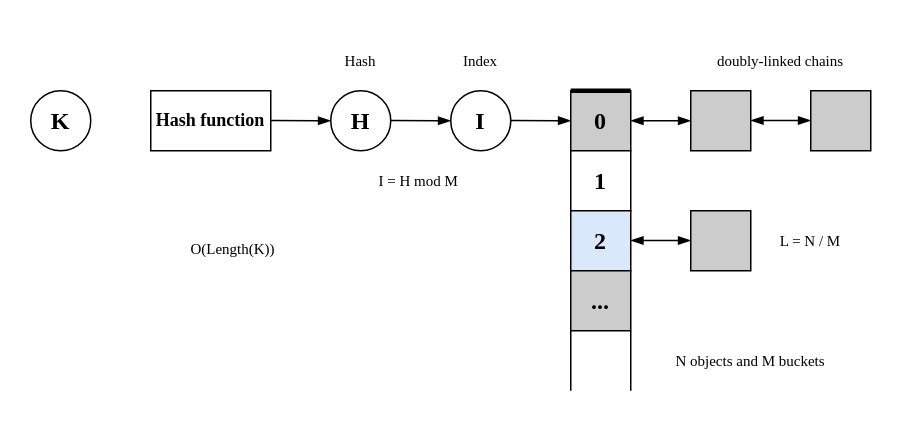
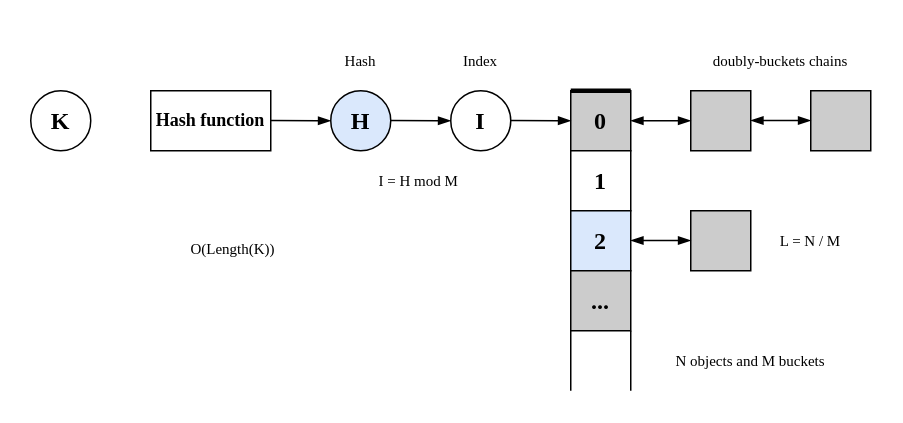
  <mxCell id="0" />
  <mxCell id="1" parent="0" />
  <mxCell id="2" value="&lt;b&gt;&lt;font style=&quot;font-size: 16px;&quot; face=&quot;Verdana&quot;&gt;K&lt;/font&gt;&lt;/b&gt;" style="ellipse;whiteSpace=wrap;html=1;aspect=fixed;" parent="1" vertex="1"><mxGeometry x="20" y="60" width="40" height="40" as="geometry" /></mxCell>
  <mxCell id="3" value="&lt;b&gt;&lt;font face=&quot;Verdana&quot;&gt;Hash function&lt;/font&gt;&lt;/b&gt;" style="rounded=0;whiteSpace=wrap;html=1;" parent="1" vertex="1"><mxGeometry x="100" y="60" width="80" height="40" as="geometry" /></mxCell>
  <mxCell id="4" value="&lt;font style=&quot;font-size: 10px;&quot; face=&quot;Verdana&quot;&gt;O(Length(K))&lt;/font&gt;" style="text;html=1;strokeColor=none;fillColor=none;align=center;verticalAlign=middle;whiteSpace=wrap;rounded=0;" parent="1" vertex="1"><mxGeometry x="115" y="145" width="80" height="40" as="geometry" /></mxCell>
  <mxCell id="5" value="" style="endArrow=blockThin;html=1;rounded=0;exitX=1;exitY=0.5;exitDx=0;exitDy=0;endFill=1;" parent="1" source="8" edge="1"><mxGeometry width="50" height="50" relative="1" as="geometry"><mxPoint x="180" y="79.8" as="sourcePoint" /><mxPoint x="260" y="80" as="targetPoint" /></mxGeometry></mxCell>
  <mxCell id="6" value="&lt;font face=&quot;Verdana&quot;&gt;&lt;span style=&quot;font-size: 10px;&quot;&gt;I = H mod M&amp;nbsp;&lt;/span&gt;&lt;/font&gt;" style="text;html=1;strokeColor=none;fillColor=none;align=center;verticalAlign=middle;whiteSpace=wrap;rounded=0;" parent="1" vertex="1"><mxGeometry x="220" y="100" width="120" height="40" as="geometry" /></mxCell>
  <mxCell id="7" value="" style="endArrow=blockThin;html=1;rounded=0;exitX=1;exitY=0.5;exitDx=0;exitDy=0;endFill=1;" parent="1" target="8" edge="1"><mxGeometry width="50" height="50" relative="1" as="geometry"><mxPoint x="180" y="79.8" as="sourcePoint" /><mxPoint x="260" y="80" as="targetPoint" /></mxGeometry></mxCell>
- <mxCell id="8" value="&lt;font style=&quot;&quot; face=&quot;Verdana&quot;&gt;&lt;b style=&quot;&quot;&gt;&lt;font style=&quot;font-size: 16px;&quot;&gt;H&lt;/font&gt;&lt;/b&gt;&lt;br&gt;&lt;/font&gt;" style="ellipse;whiteSpace=wrap;html=1;aspect=fixed;" parent="1" vertex="1"><mxGeometry x="220" y="60" width="40" height="40" as="geometry" /></mxCell>
+ <mxCell id="8" value="&lt;font style=&quot;&quot; face=&quot;Verdana&quot;&gt;&lt;b style=&quot;&quot;&gt;&lt;font style=&quot;font-size: 16px;&quot;&gt;H&lt;/font&gt;&lt;/b&gt;&lt;br&gt;&lt;/font&gt;" style="ellipse;whiteSpace=wrap;html=1;aspect=fixed;fillColor=#dae8fc;" parent="1" vertex="1"><mxGeometry x="220" y="60" width="40" height="40" as="geometry" /></mxCell>
  <mxCell id="9" value="&lt;b&gt;&lt;font style=&quot;font-size: 16px;&quot; face=&quot;Verdana&quot;&gt;I&lt;/font&gt;&lt;/b&gt;" style="ellipse;whiteSpace=wrap;html=1;aspect=fixed;" parent="1" vertex="1"><mxGeometry x="300" y="60" width="40" height="40" as="geometry" /></mxCell>
  <mxCell id="10" value="" style="endArrow=blockThin;html=1;rounded=0;exitX=1;exitY=0.5;exitDx=0;exitDy=0;endFill=1;entryX=0;entryY=0.5;entryDx=0;entryDy=0;" parent="1" target="9" edge="1"><mxGeometry width="50" height="50" relative="1" as="geometry"><mxPoint x="260" y="79.8" as="sourcePoint" /><mxPoint x="300" y="80" as="targetPoint" /></mxGeometry></mxCell>
  <mxCell id="11" value="&lt;font size=&quot;1&quot; face=&quot;Verdana&quot;&gt;&lt;b style=&quot;font-size: 16px;&quot;&gt;0&lt;/b&gt;&lt;/font&gt;" style="rounded=0;whiteSpace=wrap;html=1;fillColor=#CCCCCC;" parent="1" vertex="1"><mxGeometry x="380" y="60" width="40" height="40" as="geometry" /></mxCell>
  <mxCell id="12" value="&lt;font size=&quot;1&quot; face=&quot;Verdana&quot;&gt;&lt;b style=&quot;font-size: 16px;&quot;&gt;1&lt;/b&gt;&lt;/font&gt;" style="rounded=0;whiteSpace=wrap;html=1;" parent="1" vertex="1"><mxGeometry x="380" y="100" width="40" height="40" as="geometry" /></mxCell>
  <mxCell id="13" value="&lt;font size=&quot;1&quot; face=&quot;Verdana&quot;&gt;&lt;b style=&quot;font-size: 16px;&quot;&gt;2&lt;/b&gt;&lt;/font&gt;" style="rounded=0;whiteSpace=wrap;html=1;fillColor=#dae8fc;" parent="1" vertex="1"><mxGeometry x="380" y="140" width="40" height="40" as="geometry" /></mxCell>
  <mxCell id="14" value="&lt;font size=&quot;1&quot; face=&quot;Verdana&quot;&gt;&lt;b style=&quot;font-size: 16px;&quot;&gt;...&lt;/b&gt;&lt;/font&gt;" style="rounded=0;whiteSpace=wrap;html=1;fillColor=#CCCCCC;" parent="1" vertex="1"><mxGeometry x="380" y="180" width="40" height="40" as="geometry" /></mxCell>
  <mxCell id="15" value="&lt;font style=&quot;font-size: 10px;&quot; face=&quot;Verdana&quot;&gt;Hash&lt;/font&gt;" style="text;html=1;strokeColor=none;fillColor=none;align=center;verticalAlign=middle;whiteSpace=wrap;rounded=0;" parent="1" vertex="1"><mxGeometry x="220" y="20" width="40" height="40" as="geometry" /></mxCell>
  <mxCell id="16" value="&lt;font style=&quot;font-size: 10px;&quot; face=&quot;Verdana&quot;&gt;Index&lt;/font&gt;" style="text;html=1;strokeColor=none;fillColor=none;align=center;verticalAlign=middle;whiteSpace=wrap;rounded=0;" parent="1" vertex="1"><mxGeometry x="300" y="20" width="40" height="40" as="geometry" /></mxCell>
  <mxCell id="17" value="" style="endArrow=blockThin;html=1;rounded=0;exitX=1;exitY=0.5;exitDx=0;exitDy=0;endFill=1;entryX=0;entryY=0.5;entryDx=0;entryDy=0;" parent="1" edge="1"><mxGeometry width="50" height="50" relative="1" as="geometry"><mxPoint x="340" y="79.76" as="sourcePoint" /><mxPoint x="380" y="79.96" as="targetPoint" /></mxGeometry></mxCell>
  <mxCell id="18" value="" style="rounded=0;whiteSpace=wrap;html=1;fillColor=#CCCCCC;" parent="1" vertex="1"><mxGeometry x="460" y="60" width="40" height="40" as="geometry" /></mxCell>
  <mxCell id="19" value="" style="rounded=0;whiteSpace=wrap;html=1;fillColor=#CCCCCC;" parent="1" vertex="1"><mxGeometry x="540" y="60" width="40" height="40" as="geometry" /></mxCell>
  <mxCell id="20" value="" style="rounded=0;whiteSpace=wrap;html=1;fillColor=#CCCCCC;" parent="1" vertex="1"><mxGeometry x="460" y="140" width="40" height="40" as="geometry" /></mxCell>
  <mxCell id="21" value="" style="endArrow=none;html=1;rounded=0;entryX=0;entryY=1;entryDx=0;entryDy=0;" parent="1" target="14" edge="1"><mxGeometry width="50" height="50" relative="1" as="geometry"><mxPoint x="380" y="260" as="sourcePoint" /><mxPoint x="440" y="250" as="targetPoint" /></mxGeometry></mxCell>
  <mxCell id="22" value="" style="endArrow=none;html=1;rounded=0;entryX=1;entryY=1;entryDx=0;entryDy=0;" parent="1" target="14" edge="1"><mxGeometry width="50" height="50" relative="1" as="geometry"><mxPoint x="420" y="260" as="sourcePoint" /><mxPoint x="460" y="220" as="targetPoint" /></mxGeometry></mxCell>
  <mxCell id="23" value="" style="endArrow=none;html=1;rounded=0;exitX=0;exitY=0;exitDx=0;exitDy=0;entryX=1;entryY=0;entryDx=0;entryDy=0;strokeWidth=3;" parent="1" source="11" target="11" edge="1"><mxGeometry width="50" height="50" relative="1" as="geometry"><mxPoint x="410" y="50" as="sourcePoint" /><mxPoint x="460" y="0" as="targetPoint" /></mxGeometry></mxCell>
  <mxCell id="24" value="" style="endArrow=blockThin;html=1;rounded=0;exitX=0;exitY=0.5;exitDx=0;exitDy=0;endFill=1;entryX=1;entryY=0.5;entryDx=0;entryDy=0;startArrow=blockThin;startFill=1;" parent="1" source="18" target="11" edge="1"><mxGeometry width="50" height="50" relative="1" as="geometry"><mxPoint x="430" y="80" as="sourcePoint" /><mxPoint x="470" y="80" as="targetPoint" /></mxGeometry></mxCell>
  <mxCell id="25" value="&lt;font face=&quot;Verdana&quot;&gt;&lt;span style=&quot;font-size: 10px;&quot;&gt;L = N / M&lt;/span&gt;&lt;/font&gt;" style="text;html=1;strokeColor=none;fillColor=none;align=center;verticalAlign=middle;whiteSpace=wrap;rounded=0;" parent="1" vertex="1"><mxGeometry x="500" y="140" width="80" height="40" as="geometry" /></mxCell>
  <mxCell id="26" value="&lt;font style=&quot;font-size: 10px;&quot; face=&quot;Verdana&quot;&gt;N objects and M buckets&lt;/font&gt;" style="text;html=1;strokeColor=none;fillColor=none;align=center;verticalAlign=middle;whiteSpace=wrap;rounded=0;" parent="1" vertex="1"><mxGeometry x="420" y="220" width="160" height="40" as="geometry" /></mxCell>
- <mxCell id="27" value="&lt;font face=&quot;Verdana&quot;&gt;&lt;span style=&quot;font-size: 10px;&quot;&gt;doubly-linked chains&lt;/span&gt;&lt;/font&gt;" style="text;html=1;strokeColor=none;fillColor=none;align=center;verticalAlign=middle;whiteSpace=wrap;rounded=0;" parent="1" vertex="1"><mxGeometry x="460" y="20" width="120" height="40" as="geometry" /></mxCell>
+ <mxCell id="27" value="&lt;font face=&quot;Verdana&quot;&gt;&lt;span style=&quot;font-size: 10px;&quot;&gt;doubly-buckets chains&lt;/span&gt;&lt;/font&gt;" style="text;html=1;strokeColor=none;fillColor=none;align=center;verticalAlign=middle;whiteSpace=wrap;rounded=0;" parent="1" vertex="1"><mxGeometry x="460" y="20" width="120" height="40" as="geometry" /></mxCell>
  <mxCell id="28" value="" style="endArrow=blockThin;html=1;rounded=0;exitX=0;exitY=0.5;exitDx=0;exitDy=0;endFill=1;entryX=1;entryY=0.5;entryDx=0;entryDy=0;startArrow=blockThin;startFill=1;" edge="1" parent="1"><mxGeometry width="50" height="50" relative="1" as="geometry"><mxPoint x="540" y="79.86" as="sourcePoint" /><mxPoint x="500" y="79.86" as="targetPoint" /></mxGeometry></mxCell>
  <mxCell id="29" value="" style="endArrow=blockThin;html=1;rounded=0;exitX=0;exitY=0.5;exitDx=0;exitDy=0;endFill=1;entryX=1;entryY=0.5;entryDx=0;entryDy=0;startArrow=blockThin;startFill=1;" edge="1" parent="1"><mxGeometry width="50" height="50" relative="1" as="geometry"><mxPoint x="460" y="159.86" as="sourcePoint" /><mxPoint x="420" y="159.86" as="targetPoint" /></mxGeometry></mxCell>
